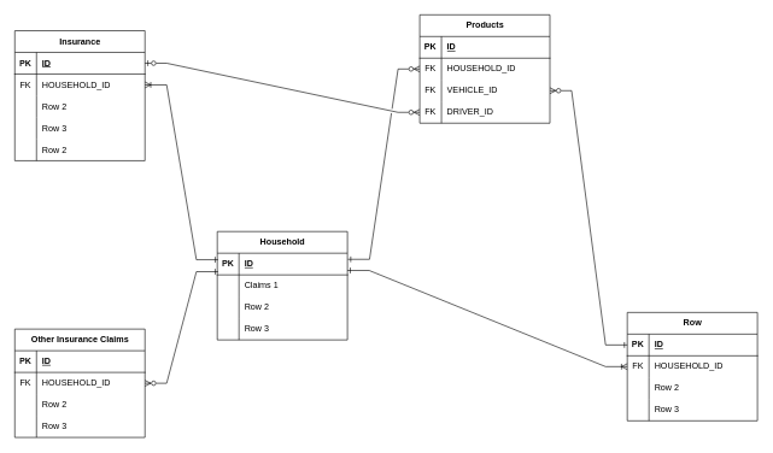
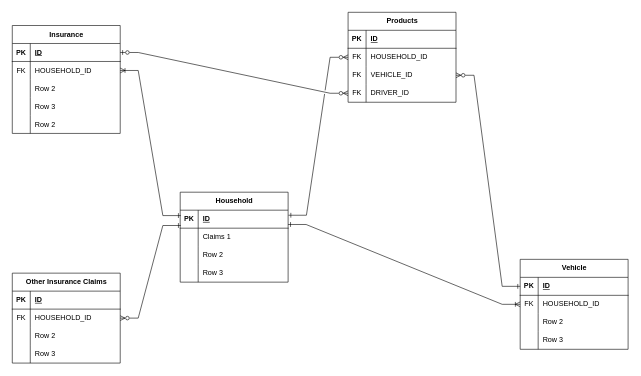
  <mxCell id="0" />
  <mxCell id="1" parent="0" />
  <mxCell id="2" value="Household" style="shape=table;startSize=30;container=1;collapsible=1;childLayout=tableLayout;fixedRows=1;rowLines=0;fontStyle=1;align=center;resizeLast=1;html=1;" parent="1" vertex="1"><mxGeometry x="300" y="320" width="180" height="150" as="geometry" /></mxCell>
  <mxCell id="3" value="" style="shape=tableRow;horizontal=0;startSize=0;swimlaneHead=0;swimlaneBody=0;fillColor=none;collapsible=0;dropTarget=0;points=[[0,0.5],[1,0.5]];portConstraint=eastwest;top=0;left=0;right=0;bottom=1;" parent="2" vertex="1"><mxGeometry y="30" width="180" height="30" as="geometry" /></mxCell>
  <mxCell id="4" value="PK" style="shape=partialRectangle;connectable=0;fillColor=none;top=0;left=0;bottom=0;right=0;fontStyle=1;overflow=hidden;whiteSpace=wrap;html=1;" parent="3" vertex="1"><mxGeometry width="30" height="30" as="geometry"><mxRectangle width="30" height="30" as="alternateBounds" /></mxGeometry></mxCell>
  <mxCell id="5" value="ID" style="shape=partialRectangle;connectable=0;fillColor=none;top=0;left=0;bottom=0;right=0;align=left;spacingLeft=6;fontStyle=5;overflow=hidden;whiteSpace=wrap;html=1;" parent="3" vertex="1"><mxGeometry x="30" width="150" height="30" as="geometry"><mxRectangle width="150" height="30" as="alternateBounds" /></mxGeometry></mxCell>
  <mxCell id="6" value="" style="shape=tableRow;horizontal=0;startSize=0;swimlaneHead=0;swimlaneBody=0;fillColor=none;collapsible=0;dropTarget=0;points=[[0,0.5],[1,0.5]];portConstraint=eastwest;top=0;left=0;right=0;bottom=0;" parent="2" vertex="1"><mxGeometry y="60" width="180" height="30" as="geometry" /></mxCell>
  <mxCell id="7" value="" style="shape=partialRectangle;connectable=0;fillColor=none;top=0;left=0;bottom=0;right=0;editable=1;overflow=hidden;whiteSpace=wrap;html=1;" parent="6" vertex="1"><mxGeometry width="30" height="30" as="geometry"><mxRectangle width="30" height="30" as="alternateBounds" /></mxGeometry></mxCell>
  <mxCell id="8" value="Claims 1" style="shape=partialRectangle;connectable=0;fillColor=none;top=0;left=0;bottom=0;right=0;align=left;spacingLeft=6;overflow=hidden;whiteSpace=wrap;html=1;" parent="6" vertex="1"><mxGeometry x="30" width="150" height="30" as="geometry"><mxRectangle width="150" height="30" as="alternateBounds" /></mxGeometry></mxCell>
  <mxCell id="9" value="" style="shape=tableRow;horizontal=0;startSize=0;swimlaneHead=0;swimlaneBody=0;fillColor=none;collapsible=0;dropTarget=0;points=[[0,0.5],[1,0.5]];portConstraint=eastwest;top=0;left=0;right=0;bottom=0;" parent="2" vertex="1"><mxGeometry y="90" width="180" height="30" as="geometry" /></mxCell>
  <mxCell id="10" value="" style="shape=partialRectangle;connectable=0;fillColor=none;top=0;left=0;bottom=0;right=0;editable=1;overflow=hidden;whiteSpace=wrap;html=1;" parent="9" vertex="1"><mxGeometry width="30" height="30" as="geometry"><mxRectangle width="30" height="30" as="alternateBounds" /></mxGeometry></mxCell>
  <mxCell id="11" value="Row 2" style="shape=partialRectangle;connectable=0;fillColor=none;top=0;left=0;bottom=0;right=0;align=left;spacingLeft=6;overflow=hidden;whiteSpace=wrap;html=1;" parent="9" vertex="1"><mxGeometry x="30" width="150" height="30" as="geometry"><mxRectangle width="150" height="30" as="alternateBounds" /></mxGeometry></mxCell>
  <mxCell id="12" value="" style="shape=tableRow;horizontal=0;startSize=0;swimlaneHead=0;swimlaneBody=0;fillColor=none;collapsible=0;dropTarget=0;points=[[0,0.5],[1,0.5]];portConstraint=eastwest;top=0;left=0;right=0;bottom=0;" parent="2" vertex="1"><mxGeometry y="120" width="180" height="30" as="geometry" /></mxCell>
  <mxCell id="13" value="" style="shape=partialRectangle;connectable=0;fillColor=none;top=0;left=0;bottom=0;right=0;editable=1;overflow=hidden;whiteSpace=wrap;html=1;" parent="12" vertex="1"><mxGeometry width="30" height="30" as="geometry"><mxRectangle width="30" height="30" as="alternateBounds" /></mxGeometry></mxCell>
  <mxCell id="14" value="Row 3" style="shape=partialRectangle;connectable=0;fillColor=none;top=0;left=0;bottom=0;right=0;align=left;spacingLeft=6;overflow=hidden;whiteSpace=wrap;html=1;" parent="12" vertex="1"><mxGeometry x="30" width="150" height="30" as="geometry"><mxRectangle width="150" height="30" as="alternateBounds" /></mxGeometry></mxCell>
- <mxCell id="15" value="Row" style="shape=table;startSize=30;container=1;collapsible=1;childLayout=tableLayout;fixedRows=1;rowLines=0;fontStyle=1;align=center;resizeLast=1;html=1;" parent="1" vertex="1"><mxGeometry x="867" y="432" width="180" height="150" as="geometry" /></mxCell>
+ <mxCell id="15" value="Vehicle" style="shape=table;startSize=30;container=1;collapsible=1;childLayout=tableLayout;fixedRows=1;rowLines=0;fontStyle=1;align=center;resizeLast=1;html=1;" parent="1" vertex="1"><mxGeometry x="867" y="432" width="180" height="150" as="geometry" /></mxCell>
  <mxCell id="16" value="" style="shape=tableRow;horizontal=0;startSize=0;swimlaneHead=0;swimlaneBody=0;fillColor=none;collapsible=0;dropTarget=0;points=[[0,0.5],[1,0.5]];portConstraint=eastwest;top=0;left=0;right=0;bottom=1;" parent="15" vertex="1"><mxGeometry y="30" width="180" height="30" as="geometry" /></mxCell>
  <mxCell id="17" value="PK" style="shape=partialRectangle;connectable=0;fillColor=none;top=0;left=0;bottom=0;right=0;fontStyle=1;overflow=hidden;whiteSpace=wrap;html=1;" parent="16" vertex="1"><mxGeometry width="30" height="30" as="geometry"><mxRectangle width="30" height="30" as="alternateBounds" /></mxGeometry></mxCell>
  <mxCell id="18" value="ID" style="shape=partialRectangle;connectable=0;fillColor=none;top=0;left=0;bottom=0;right=0;align=left;spacingLeft=6;fontStyle=5;overflow=hidden;whiteSpace=wrap;html=1;" parent="16" vertex="1"><mxGeometry x="30" width="150" height="30" as="geometry"><mxRectangle width="150" height="30" as="alternateBounds" /></mxGeometry></mxCell>
  <mxCell id="19" value="" style="shape=tableRow;horizontal=0;startSize=0;swimlaneHead=0;swimlaneBody=0;fillColor=none;collapsible=0;dropTarget=0;points=[[0,0.5],[1,0.5]];portConstraint=eastwest;top=0;left=0;right=0;bottom=0;" parent="15" vertex="1"><mxGeometry y="60" width="180" height="30" as="geometry" /></mxCell>
  <mxCell id="20" value="FK" style="shape=partialRectangle;connectable=0;fillColor=none;top=0;left=0;bottom=0;right=0;editable=1;overflow=hidden;whiteSpace=wrap;html=1;" parent="19" vertex="1"><mxGeometry width="30" height="30" as="geometry"><mxRectangle width="30" height="30" as="alternateBounds" /></mxGeometry></mxCell>
  <mxCell id="21" value="HOUSEHOLD_ID" style="shape=partialRectangle;connectable=0;fillColor=none;top=0;left=0;bottom=0;right=0;align=left;spacingLeft=6;overflow=hidden;whiteSpace=wrap;html=1;" parent="19" vertex="1"><mxGeometry x="30" width="150" height="30" as="geometry"><mxRectangle width="150" height="30" as="alternateBounds" /></mxGeometry></mxCell>
  <mxCell id="22" value="" style="shape=tableRow;horizontal=0;startSize=0;swimlaneHead=0;swimlaneBody=0;fillColor=none;collapsible=0;dropTarget=0;points=[[0,0.5],[1,0.5]];portConstraint=eastwest;top=0;left=0;right=0;bottom=0;" parent="15" vertex="1"><mxGeometry y="90" width="180" height="30" as="geometry" /></mxCell>
  <mxCell id="23" value="" style="shape=partialRectangle;connectable=0;fillColor=none;top=0;left=0;bottom=0;right=0;editable=1;overflow=hidden;whiteSpace=wrap;html=1;" parent="22" vertex="1"><mxGeometry width="30" height="30" as="geometry"><mxRectangle width="30" height="30" as="alternateBounds" /></mxGeometry></mxCell>
  <mxCell id="24" value="Row 2" style="shape=partialRectangle;connectable=0;fillColor=none;top=0;left=0;bottom=0;right=0;align=left;spacingLeft=6;overflow=hidden;whiteSpace=wrap;html=1;" parent="22" vertex="1"><mxGeometry x="30" width="150" height="30" as="geometry"><mxRectangle width="150" height="30" as="alternateBounds" /></mxGeometry></mxCell>
  <mxCell id="25" value="" style="shape=tableRow;horizontal=0;startSize=0;swimlaneHead=0;swimlaneBody=0;fillColor=none;collapsible=0;dropTarget=0;points=[[0,0.5],[1,0.5]];portConstraint=eastwest;top=0;left=0;right=0;bottom=0;" parent="15" vertex="1"><mxGeometry y="120" width="180" height="30" as="geometry" /></mxCell>
  <mxCell id="26" value="" style="shape=partialRectangle;connectable=0;fillColor=none;top=0;left=0;bottom=0;right=0;editable=1;overflow=hidden;whiteSpace=wrap;html=1;" parent="25" vertex="1"><mxGeometry width="30" height="30" as="geometry"><mxRectangle width="30" height="30" as="alternateBounds" /></mxGeometry></mxCell>
  <mxCell id="27" value="Row 3" style="shape=partialRectangle;connectable=0;fillColor=none;top=0;left=0;bottom=0;right=0;align=left;spacingLeft=6;overflow=hidden;whiteSpace=wrap;html=1;" parent="25" vertex="1"><mxGeometry x="30" width="150" height="30" as="geometry"><mxRectangle width="150" height="30" as="alternateBounds" /></mxGeometry></mxCell>
  <mxCell id="28" value="Insurance" style="shape=table;startSize=30;container=1;collapsible=1;childLayout=tableLayout;fixedRows=1;rowLines=0;fontStyle=1;align=center;resizeLast=1;html=1;" parent="1" vertex="1"><mxGeometry x="20" y="42" width="180" height="180" as="geometry" /></mxCell>
  <mxCell id="29" value="" style="shape=tableRow;horizontal=0;startSize=0;swimlaneHead=0;swimlaneBody=0;fillColor=none;collapsible=0;dropTarget=0;points=[[0,0.5],[1,0.5]];portConstraint=eastwest;top=0;left=0;right=0;bottom=1;" parent="28" vertex="1"><mxGeometry y="30" width="180" height="30" as="geometry" /></mxCell>
  <mxCell id="30" value="PK" style="shape=partialRectangle;connectable=0;fillColor=none;top=0;left=0;bottom=0;right=0;fontStyle=1;overflow=hidden;whiteSpace=wrap;html=1;" parent="29" vertex="1"><mxGeometry width="30" height="30" as="geometry"><mxRectangle width="30" height="30" as="alternateBounds" /></mxGeometry></mxCell>
  <mxCell id="31" value="ID" style="shape=partialRectangle;connectable=0;fillColor=none;top=0;left=0;bottom=0;right=0;align=left;spacingLeft=6;fontStyle=5;overflow=hidden;whiteSpace=wrap;html=1;" parent="29" vertex="1"><mxGeometry x="30" width="150" height="30" as="geometry"><mxRectangle width="150" height="30" as="alternateBounds" /></mxGeometry></mxCell>
  <mxCell id="32" value="" style="shape=tableRow;horizontal=0;startSize=0;swimlaneHead=0;swimlaneBody=0;fillColor=none;collapsible=0;dropTarget=0;points=[[0,0.5],[1,0.5]];portConstraint=eastwest;top=0;left=0;right=0;bottom=0;" parent="28" vertex="1"><mxGeometry y="60" width="180" height="30" as="geometry" /></mxCell>
  <mxCell id="33" value="FK" style="shape=partialRectangle;connectable=0;fillColor=none;top=0;left=0;bottom=0;right=0;editable=1;overflow=hidden;whiteSpace=wrap;html=1;" parent="32" vertex="1"><mxGeometry width="30" height="30" as="geometry"><mxRectangle width="30" height="30" as="alternateBounds" /></mxGeometry></mxCell>
  <mxCell id="34" value="HOUSEHOLD_ID" style="shape=partialRectangle;connectable=0;fillColor=none;top=0;left=0;bottom=0;right=0;align=left;spacingLeft=6;overflow=hidden;whiteSpace=wrap;html=1;" parent="32" vertex="1"><mxGeometry x="30" width="150" height="30" as="geometry"><mxRectangle width="150" height="30" as="alternateBounds" /></mxGeometry></mxCell>
  <mxCell id="35" value="" style="shape=tableRow;horizontal=0;startSize=0;swimlaneHead=0;swimlaneBody=0;fillColor=none;collapsible=0;dropTarget=0;points=[[0,0.5],[1,0.5]];portConstraint=eastwest;top=0;left=0;right=0;bottom=0;" parent="28" vertex="1"><mxGeometry y="90" width="180" height="30" as="geometry" /></mxCell>
  <mxCell id="36" value="" style="shape=partialRectangle;connectable=0;fillColor=none;top=0;left=0;bottom=0;right=0;editable=1;overflow=hidden;whiteSpace=wrap;html=1;" parent="35" vertex="1"><mxGeometry width="30" height="30" as="geometry"><mxRectangle width="30" height="30" as="alternateBounds" /></mxGeometry></mxCell>
  <mxCell id="37" value="Row 2" style="shape=partialRectangle;connectable=0;fillColor=none;top=0;left=0;bottom=0;right=0;align=left;spacingLeft=6;overflow=hidden;whiteSpace=wrap;html=1;" parent="35" vertex="1"><mxGeometry x="30" width="150" height="30" as="geometry"><mxRectangle width="150" height="30" as="alternateBounds" /></mxGeometry></mxCell>
  <mxCell id="38" value="" style="shape=tableRow;horizontal=0;startSize=0;swimlaneHead=0;swimlaneBody=0;fillColor=none;collapsible=0;dropTarget=0;points=[[0,0.5],[1,0.5]];portConstraint=eastwest;top=0;left=0;right=0;bottom=0;" parent="28" vertex="1"><mxGeometry y="120" width="180" height="30" as="geometry" /></mxCell>
  <mxCell id="39" value="" style="shape=partialRectangle;connectable=0;fillColor=none;top=0;left=0;bottom=0;right=0;editable=1;overflow=hidden;whiteSpace=wrap;html=1;" parent="38" vertex="1"><mxGeometry width="30" height="30" as="geometry"><mxRectangle width="30" height="30" as="alternateBounds" /></mxGeometry></mxCell>
  <mxCell id="40" value="Row 3" style="shape=partialRectangle;connectable=0;fillColor=none;top=0;left=0;bottom=0;right=0;align=left;spacingLeft=6;overflow=hidden;whiteSpace=wrap;html=1;" parent="38" vertex="1"><mxGeometry x="30" width="150" height="30" as="geometry"><mxRectangle width="150" height="30" as="alternateBounds" /></mxGeometry></mxCell>
  <mxCell id="41" value="" style="shape=tableRow;horizontal=0;startSize=0;swimlaneHead=0;swimlaneBody=0;fillColor=none;collapsible=0;dropTarget=0;points=[[0,0.5],[1,0.5]];portConstraint=eastwest;top=0;left=0;right=0;bottom=0;" parent="28" vertex="1"><mxGeometry y="150" width="180" height="30" as="geometry" /></mxCell>
  <mxCell id="42" value="" style="shape=partialRectangle;connectable=0;fillColor=none;top=0;left=0;bottom=0;right=0;editable=1;overflow=hidden;whiteSpace=wrap;html=1;" parent="41" vertex="1"><mxGeometry width="30" height="30" as="geometry"><mxRectangle width="30" height="30" as="alternateBounds" /></mxGeometry></mxCell>
  <mxCell id="43" value="Row 2" style="shape=partialRectangle;connectable=0;fillColor=none;top=0;left=0;bottom=0;right=0;align=left;spacingLeft=6;overflow=hidden;whiteSpace=wrap;html=1;" parent="41" vertex="1"><mxGeometry x="30" width="150" height="30" as="geometry"><mxRectangle width="150" height="30" as="alternateBounds" /></mxGeometry></mxCell>
  <mxCell id="44" value="Other Insurance Claims" style="shape=table;startSize=30;container=1;collapsible=1;childLayout=tableLayout;fixedRows=1;rowLines=0;fontStyle=1;align=center;resizeLast=1;html=1;" parent="1" vertex="1"><mxGeometry x="20" y="455" width="180" height="150" as="geometry" /></mxCell>
  <mxCell id="45" value="" style="shape=tableRow;horizontal=0;startSize=0;swimlaneHead=0;swimlaneBody=0;fillColor=none;collapsible=0;dropTarget=0;points=[[0,0.5],[1,0.5]];portConstraint=eastwest;top=0;left=0;right=0;bottom=1;" parent="44" vertex="1"><mxGeometry y="30" width="180" height="30" as="geometry" /></mxCell>
  <mxCell id="46" value="PK" style="shape=partialRectangle;connectable=0;fillColor=none;top=0;left=0;bottom=0;right=0;fontStyle=1;overflow=hidden;whiteSpace=wrap;html=1;" parent="45" vertex="1"><mxGeometry width="30" height="30" as="geometry"><mxRectangle width="30" height="30" as="alternateBounds" /></mxGeometry></mxCell>
  <mxCell id="47" value="ID" style="shape=partialRectangle;connectable=0;fillColor=none;top=0;left=0;bottom=0;right=0;align=left;spacingLeft=6;fontStyle=5;overflow=hidden;whiteSpace=wrap;html=1;" parent="45" vertex="1"><mxGeometry x="30" width="150" height="30" as="geometry"><mxRectangle width="150" height="30" as="alternateBounds" /></mxGeometry></mxCell>
  <mxCell id="48" value="" style="shape=tableRow;horizontal=0;startSize=0;swimlaneHead=0;swimlaneBody=0;fillColor=none;collapsible=0;dropTarget=0;points=[[0,0.5],[1,0.5]];portConstraint=eastwest;top=0;left=0;right=0;bottom=0;" parent="44" vertex="1"><mxGeometry y="60" width="180" height="30" as="geometry" /></mxCell>
  <mxCell id="49" value="FK" style="shape=partialRectangle;connectable=0;fillColor=none;top=0;left=0;bottom=0;right=0;editable=1;overflow=hidden;whiteSpace=wrap;html=1;" parent="48" vertex="1"><mxGeometry width="30" height="30" as="geometry"><mxRectangle width="30" height="30" as="alternateBounds" /></mxGeometry></mxCell>
  <mxCell id="50" value="HOUSEHOLD_ID" style="shape=partialRectangle;connectable=0;fillColor=none;top=0;left=0;bottom=0;right=0;align=left;spacingLeft=6;overflow=hidden;whiteSpace=wrap;html=1;" parent="48" vertex="1"><mxGeometry x="30" width="150" height="30" as="geometry"><mxRectangle width="150" height="30" as="alternateBounds" /></mxGeometry></mxCell>
  <mxCell id="51" value="" style="shape=tableRow;horizontal=0;startSize=0;swimlaneHead=0;swimlaneBody=0;fillColor=none;collapsible=0;dropTarget=0;points=[[0,0.5],[1,0.5]];portConstraint=eastwest;top=0;left=0;right=0;bottom=0;" parent="44" vertex="1"><mxGeometry y="90" width="180" height="30" as="geometry" /></mxCell>
  <mxCell id="52" value="" style="shape=partialRectangle;connectable=0;fillColor=none;top=0;left=0;bottom=0;right=0;editable=1;overflow=hidden;whiteSpace=wrap;html=1;" parent="51" vertex="1"><mxGeometry width="30" height="30" as="geometry"><mxRectangle width="30" height="30" as="alternateBounds" /></mxGeometry></mxCell>
  <mxCell id="53" value="Row 2" style="shape=partialRectangle;connectable=0;fillColor=none;top=0;left=0;bottom=0;right=0;align=left;spacingLeft=6;overflow=hidden;whiteSpace=wrap;html=1;" parent="51" vertex="1"><mxGeometry x="30" width="150" height="30" as="geometry"><mxRectangle width="150" height="30" as="alternateBounds" /></mxGeometry></mxCell>
  <mxCell id="54" value="" style="shape=tableRow;horizontal=0;startSize=0;swimlaneHead=0;swimlaneBody=0;fillColor=none;collapsible=0;dropTarget=0;points=[[0,0.5],[1,0.5]];portConstraint=eastwest;top=0;left=0;right=0;bottom=0;" parent="44" vertex="1"><mxGeometry y="120" width="180" height="30" as="geometry" /></mxCell>
  <mxCell id="55" value="" style="shape=partialRectangle;connectable=0;fillColor=none;top=0;left=0;bottom=0;right=0;editable=1;overflow=hidden;whiteSpace=wrap;html=1;" parent="54" vertex="1"><mxGeometry width="30" height="30" as="geometry"><mxRectangle width="30" height="30" as="alternateBounds" /></mxGeometry></mxCell>
  <mxCell id="56" value="Row 3" style="shape=partialRectangle;connectable=0;fillColor=none;top=0;left=0;bottom=0;right=0;align=left;spacingLeft=6;overflow=hidden;whiteSpace=wrap;html=1;" parent="54" vertex="1"><mxGeometry x="30" width="150" height="30" as="geometry"><mxRectangle width="150" height="30" as="alternateBounds" /></mxGeometry></mxCell>
  <mxCell id="57" value="Products" style="shape=table;startSize=30;container=1;collapsible=1;childLayout=tableLayout;fixedRows=1;rowLines=0;fontStyle=1;align=center;resizeLast=1;html=1;" parent="1" vertex="1"><mxGeometry x="580" y="20" width="180" height="150" as="geometry" /></mxCell>
  <mxCell id="58" value="" style="shape=tableRow;horizontal=0;startSize=0;swimlaneHead=0;swimlaneBody=0;fillColor=none;collapsible=0;dropTarget=0;points=[[0,0.5],[1,0.5]];portConstraint=eastwest;top=0;left=0;right=0;bottom=1;" parent="57" vertex="1"><mxGeometry y="30" width="180" height="30" as="geometry" /></mxCell>
  <mxCell id="59" value="PK" style="shape=partialRectangle;connectable=0;fillColor=none;top=0;left=0;bottom=0;right=0;fontStyle=1;overflow=hidden;whiteSpace=wrap;html=1;" parent="58" vertex="1"><mxGeometry width="30" height="30" as="geometry"><mxRectangle width="30" height="30" as="alternateBounds" /></mxGeometry></mxCell>
  <mxCell id="60" value="ID" style="shape=partialRectangle;connectable=0;fillColor=none;top=0;left=0;bottom=0;right=0;align=left;spacingLeft=6;fontStyle=5;overflow=hidden;whiteSpace=wrap;html=1;" parent="58" vertex="1"><mxGeometry x="30" width="150" height="30" as="geometry"><mxRectangle width="150" height="30" as="alternateBounds" /></mxGeometry></mxCell>
  <mxCell id="61" value="" style="shape=tableRow;horizontal=0;startSize=0;swimlaneHead=0;swimlaneBody=0;fillColor=none;collapsible=0;dropTarget=0;points=[[0,0.5],[1,0.5]];portConstraint=eastwest;top=0;left=0;right=0;bottom=0;" parent="57" vertex="1"><mxGeometry y="60" width="180" height="30" as="geometry" /></mxCell>
  <mxCell id="62" value="FK" style="shape=partialRectangle;connectable=0;fillColor=none;top=0;left=0;bottom=0;right=0;editable=1;overflow=hidden;whiteSpace=wrap;html=1;" parent="61" vertex="1"><mxGeometry width="30" height="30" as="geometry"><mxRectangle width="30" height="30" as="alternateBounds" /></mxGeometry></mxCell>
  <mxCell id="63" value="HOUSEHOLD_ID" style="shape=partialRectangle;connectable=0;fillColor=none;top=0;left=0;bottom=0;right=0;align=left;spacingLeft=6;overflow=hidden;whiteSpace=wrap;html=1;" parent="61" vertex="1"><mxGeometry x="30" width="150" height="30" as="geometry"><mxRectangle width="150" height="30" as="alternateBounds" /></mxGeometry></mxCell>
  <mxCell id="64" value="" style="shape=tableRow;horizontal=0;startSize=0;swimlaneHead=0;swimlaneBody=0;fillColor=none;collapsible=0;dropTarget=0;points=[[0,0.5],[1,0.5]];portConstraint=eastwest;top=0;left=0;right=0;bottom=0;" parent="57" vertex="1"><mxGeometry y="90" width="180" height="30" as="geometry" /></mxCell>
  <mxCell id="65" value="FK" style="shape=partialRectangle;connectable=0;fillColor=none;top=0;left=0;bottom=0;right=0;editable=1;overflow=hidden;whiteSpace=wrap;html=1;" parent="64" vertex="1"><mxGeometry width="30" height="30" as="geometry"><mxRectangle width="30" height="30" as="alternateBounds" /></mxGeometry></mxCell>
  <mxCell id="66" value="VEHICLE_ID" style="shape=partialRectangle;connectable=0;fillColor=none;top=0;left=0;bottom=0;right=0;align=left;spacingLeft=6;overflow=hidden;whiteSpace=wrap;html=1;" parent="64" vertex="1"><mxGeometry x="30" width="150" height="30" as="geometry"><mxRectangle width="150" height="30" as="alternateBounds" /></mxGeometry></mxCell>
  <mxCell id="67" value="" style="shape=tableRow;horizontal=0;startSize=0;swimlaneHead=0;swimlaneBody=0;fillColor=none;collapsible=0;dropTarget=0;points=[[0,0.5],[1,0.5]];portConstraint=eastwest;top=0;left=0;right=0;bottom=0;" parent="57" vertex="1"><mxGeometry y="120" width="180" height="30" as="geometry" /></mxCell>
  <mxCell id="68" value="FK" style="shape=partialRectangle;connectable=0;fillColor=none;top=0;left=0;bottom=0;right=0;editable=1;overflow=hidden;whiteSpace=wrap;html=1;" parent="67" vertex="1"><mxGeometry width="30" height="30" as="geometry"><mxRectangle width="30" height="30" as="alternateBounds" /></mxGeometry></mxCell>
  <mxCell id="69" value="DRIVER_ID" style="shape=partialRectangle;connectable=0;fillColor=none;top=0;left=0;bottom=0;right=0;align=left;spacingLeft=6;overflow=hidden;whiteSpace=wrap;html=1;" parent="67" vertex="1"><mxGeometry x="30" width="150" height="30" as="geometry"><mxRectangle width="150" height="30" as="alternateBounds" /></mxGeometry></mxCell>
  <mxCell id="70" style="edgeStyle=entityRelationEdgeStyle;rounded=0;orthogonalLoop=1;jettySize=auto;html=1;jumpStyle=arc;startArrow=ERzeroToMany;startFill=0;endArrow=ERone;endFill=0;" parent="1" source="64" target="16" edge="1"><mxGeometry relative="1" as="geometry" /></mxCell>
  <mxCell id="71" style="edgeStyle=entityRelationEdgeStyle;rounded=0;orthogonalLoop=1;jettySize=auto;html=1;entryX=1;entryY=0.5;entryDx=0;entryDy=0;jumpStyle=arc;startArrow=ERzeroToMany;startFill=0;endArrow=ERzeroToOne;endFill=0;" parent="1" source="67" target="29" edge="1"><mxGeometry relative="1" as="geometry" /></mxCell>
  <mxCell id="72" style="edgeStyle=entityRelationEdgeStyle;rounded=0;orthogonalLoop=1;jettySize=auto;html=1;jumpStyle=gap;endArrow=ERone;endFill=0;startArrow=ERzeroToMany;startFill=0;entryX=1.003;entryY=0.281;entryDx=0;entryDy=0;entryPerimeter=0;" parent="1" source="61" target="3" edge="1"><mxGeometry relative="1" as="geometry" /></mxCell>
  <mxCell id="73" style="edgeStyle=entityRelationEdgeStyle;rounded=0;orthogonalLoop=1;jettySize=auto;html=1;jumpStyle=arc;startArrow=ERzeroToMany;startFill=0;endArrow=ERone;endFill=0;entryX=0.006;entryY=0.852;entryDx=0;entryDy=0;entryPerimeter=0;" parent="1" source="48" target="3" edge="1"><mxGeometry relative="1" as="geometry" /></mxCell>
  <mxCell id="74" style="edgeStyle=entityRelationEdgeStyle;rounded=0;orthogonalLoop=1;jettySize=auto;html=1;jumpStyle=arc;startArrow=ERoneToMany;startFill=0;endArrow=ERone;endFill=0;entryX=0.006;entryY=0.3;entryDx=0;entryDy=0;entryPerimeter=0;" parent="1" source="32" target="3" edge="1"><mxGeometry relative="1" as="geometry" /></mxCell>
  <mxCell id="75" style="edgeStyle=entityRelationEdgeStyle;rounded=0;orthogonalLoop=1;jettySize=auto;html=1;jumpStyle=arc;startArrow=ERoneToMany;startFill=0;endArrow=ERone;endFill=0;entryX=1;entryY=0.795;entryDx=0;entryDy=0;entryPerimeter=0;" parent="1" source="19" target="3" edge="1"><mxGeometry relative="1" as="geometry" /></mxCell>
